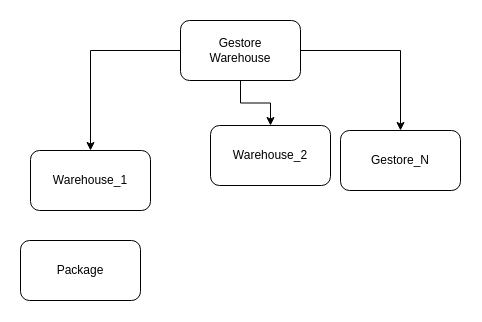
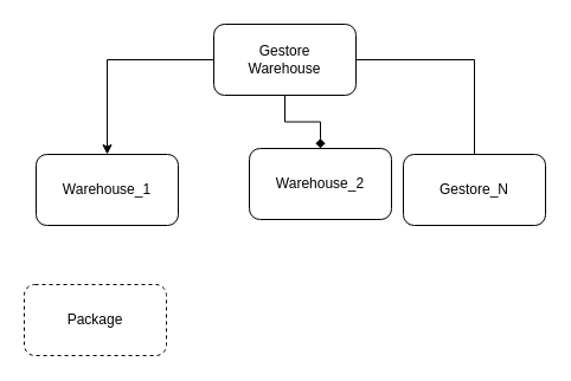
  <mxCell id="0" />
  <mxCell id="1" parent="0" />
- <mxCell id="2" value="Package" style="rounded=1;whiteSpace=wrap;html=1;" vertex="1" parent="1"><mxGeometry x="20" y="240" width="120" height="60" as="geometry" /></mxCell>
- <mxCell id="3" value="Warehouse_1" style="rounded=1;whiteSpace=wrap;html=1;fillColor=none;" vertex="1" parent="1"><mxGeometry x="30" y="150" width="120" height="60" as="geometry" /></mxCell>
+ <mxCell id="2" value="Package" style="rounded=1;whiteSpace=wrap;html=1;dashed=1;" vertex="1" parent="1"><mxGeometry x="20" y="240" width="120" height="60" as="geometry" /></mxCell>
+ <mxCell id="3" value="Warehouse_1" style="rounded=1;whiteSpace=wrap;html=1;fillColor=none;" vertex="1" parent="1"><mxGeometry x="30" y="130" width="120" height="60" as="geometry" /></mxCell>
  <mxCell id="4" value="" style="edgeStyle=orthogonalEdgeStyle;rounded=0;orthogonalLoop=1;jettySize=auto;html=1;" edge="1" parent="1" source="7" target="3"><mxGeometry relative="1" as="geometry" /></mxCell>
- <mxCell id="5" value="" style="edgeStyle=orthogonalEdgeStyle;rounded=0;orthogonalLoop=1;jettySize=auto;html=1;" edge="1" parent="1" source="7" target="8"><mxGeometry relative="1" as="geometry" /></mxCell>
- <mxCell id="6" value="" style="edgeStyle=orthogonalEdgeStyle;rounded=0;orthogonalLoop=1;jettySize=auto;html=1;" edge="1" parent="1" source="7" target="9"><mxGeometry relative="1" as="geometry" /></mxCell>
+ <mxCell id="5" value="" style="edgeStyle=orthogonalEdgeStyle;rounded=0;orthogonalLoop=1;jettySize=auto;html=1;endArrow=diamond;" edge="1" parent="1" source="7" target="8"><mxGeometry relative="1" as="geometry" /></mxCell>
+ <mxCell id="6" value="" style="edgeStyle=orthogonalEdgeStyle;rounded=0;orthogonalLoop=1;jettySize=auto;html=1;endArrow=none;" edge="1" parent="1" source="7" target="9"><mxGeometry relative="1" as="geometry" /></mxCell>
  <mxCell id="7" value="Gestore&lt;br&gt;Warehouse" style="rounded=1;whiteSpace=wrap;html=1;" vertex="1" parent="1"><mxGeometry x="180" y="20" width="120" height="60" as="geometry" /></mxCell>
  <mxCell id="8" value="Warehouse_2" style="rounded=1;whiteSpace=wrap;html=1;" vertex="1" parent="1"><mxGeometry x="210" y="125" width="120" height="60" as="geometry" /></mxCell>
  <mxCell id="9" value="Gestore_N" style="rounded=1;whiteSpace=wrap;html=1;" vertex="1" parent="1"><mxGeometry x="340" y="130" width="120" height="60" as="geometry" /></mxCell>
